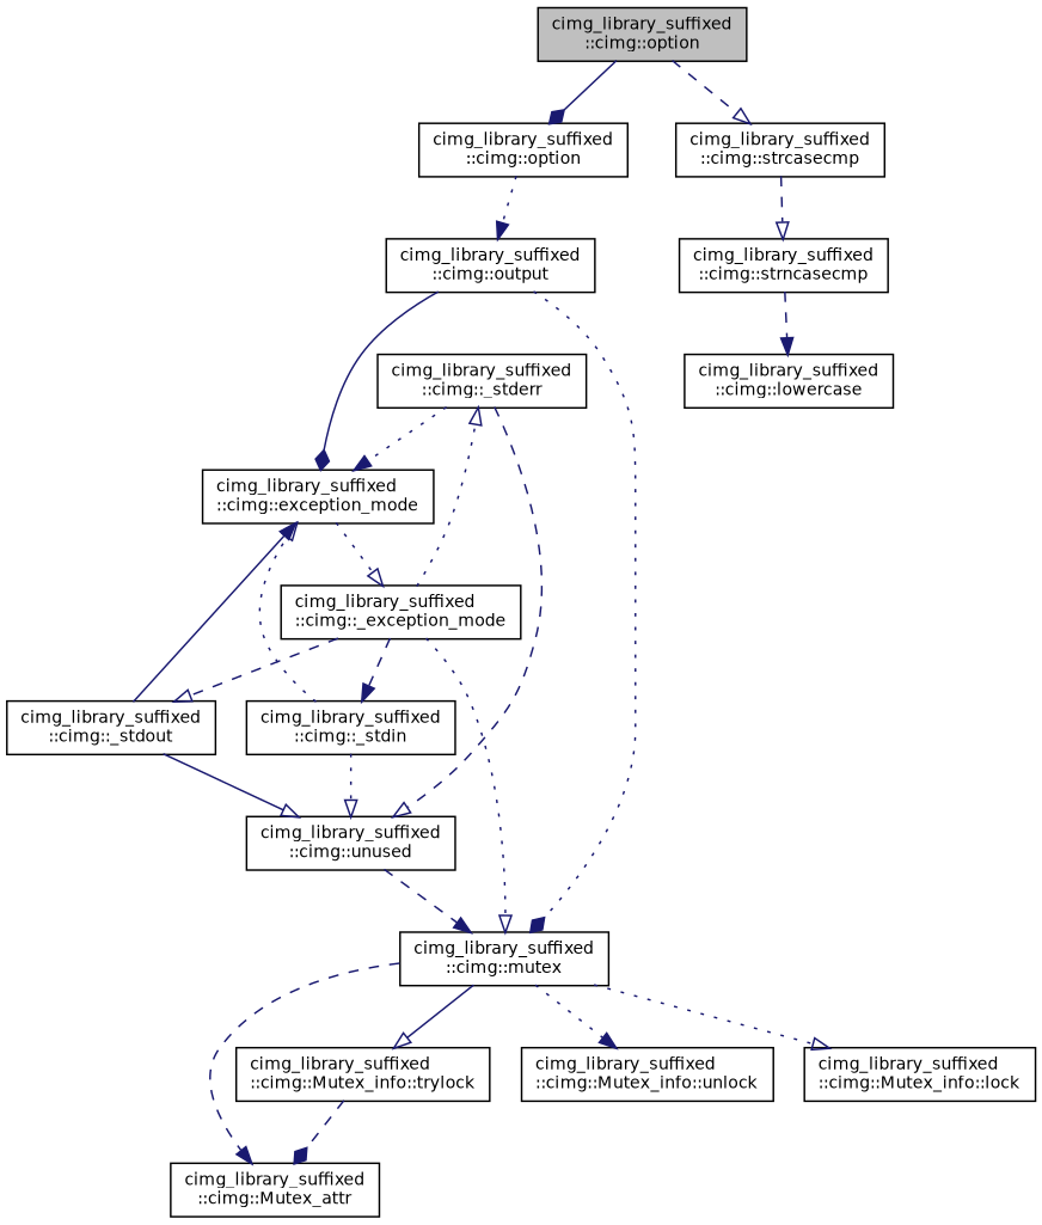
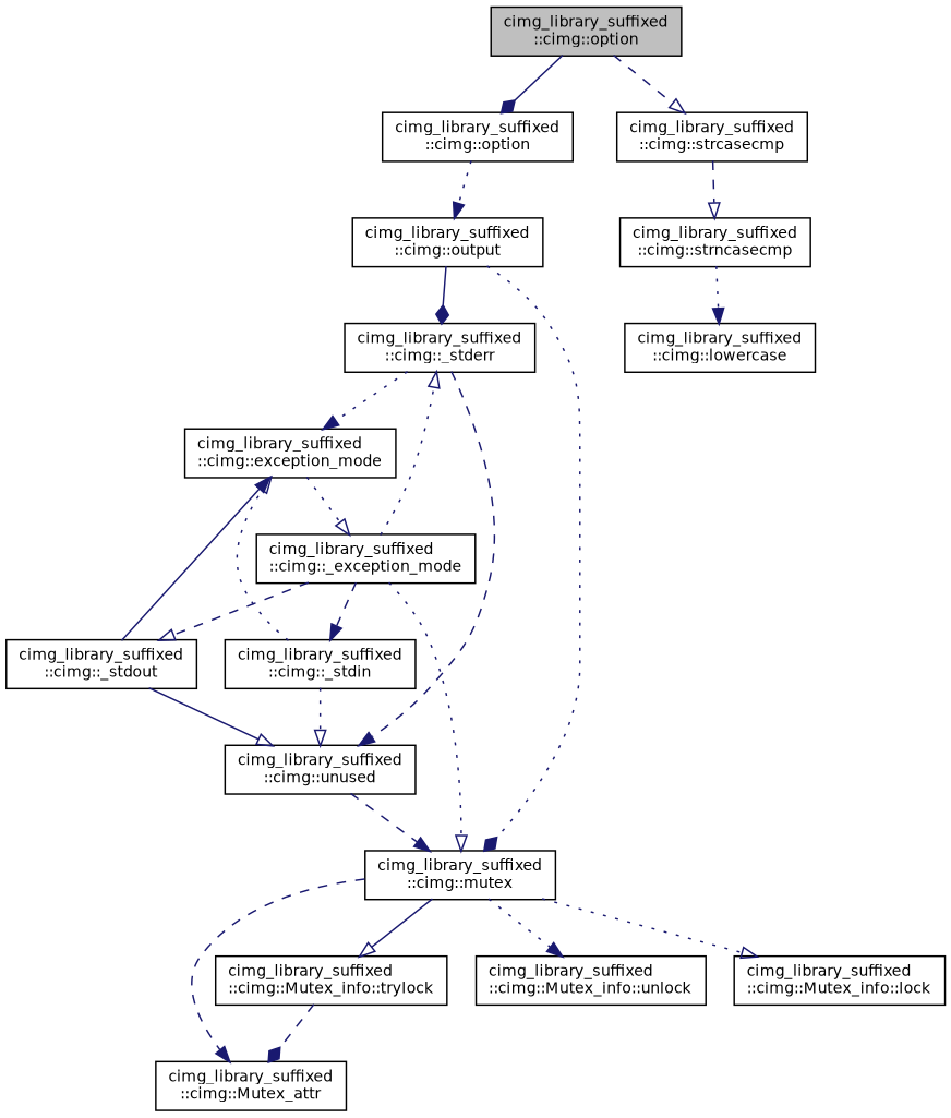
  digraph {
    rankdir=TB
    node [color=black fillcolor=white fontname=Helvetica fontsize=10 shape=record style=filled]
    edge [arrowhead=onormal color=midnightblue fontname=Helvetica fontsize=10 labelfontname=Helvetica labelfontsize=10 style=dotted]
    n1 [fillcolor=grey75 fontcolor=black height=0.2 label="cimg_library_suffixed\l::cimg::option" width=0.4]
    n2 [height=0.2 label="cimg_library_suffixed\l::cimg::option" width=0.4]
    n3 [height=0.2 label="cimg_library_suffixed\l::cimg::strcasecmp" width=0.4]
    n4 [height=0.2 label="cimg_library_suffixed\l::cimg::output" width=0.4]
    n5 [height=0.2 label="cimg_library_suffixed\l::cimg::strncasecmp" width=0.4]
    n6 [height=0.2 label="cimg_library_suffixed\l::cimg::mutex" width=0.4]
    n7 [height=0.2 label="cimg_library_suffixed\l::cimg::_stderr" width=0.4]
    n8 [height=0.2 label="cimg_library_suffixed\l::cimg::Mutex_attr" width=0.4]
    n9 [height=0.2 label="cimg_library_suffixed\l::cimg::Mutex_info::unlock" width=0.4]
    n10 [height=0.2 label="cimg_library_suffixed\l::cimg::Mutex_info::lock" width=0.4]
    n11 [height=0.2 label="cimg_library_suffixed\l::cimg::Mutex_info::trylock" width=0.4]
    n12 [height=0.2 label="cimg_library_suffixed\l::cimg::unused" width=0.4]
    n13 [height=0.2 label="cimg_library_suffixed\l::cimg::exception_mode" width=0.4]
    n14 [height=0.2 label="cimg_library_suffixed\l::cimg::_exception_mode" width=0.4]
    n15 [height=0.2 label="cimg_library_suffixed\l::cimg::_stdin" width=0.4]
    n16 [height=0.2 label="cimg_library_suffixed\l::cimg::_stdout" width=0.4]
    n17 [height=0.2 label="cimg_library_suffixed\l::cimg::lowercase" width=0.4]
    n1 -> n2 [arrowhead=diamond style=solid]
    n1 -> n3 [style=dashed]
    n2 -> n4 [arrowhead=normal]
    n3 -> n5 [style=dashed]
    n4 -> n6 [arrowhead=diamond]
-   n4 -> n13 [arrowhead=diamond style=solid]
-   n5 -> n17 [arrowhead=normal style=dashed]
+   n4 -> n7 [arrowhead=diamond style=solid]
+   n5 -> n17 [arrowhead=normal]
    n6 -> n8 [arrowhead=normal style=dashed]
    n6 -> n9 [arrowhead=normal]
    n6 -> n10
    n6 -> n11 [style=solid]
-   n7 -> n12 [style=dashed]
+   n7 -> n12 [arrowhead=normal style=dashed]
    n7 -> n13 [arrowhead=normal]
    n11 -> n8 [arrowhead=diamond style=dashed]
    n12 -> n6 [arrowhead=normal style=dashed]
    n13 -> n14
    n14 -> n6
    n14 -> n7
    n14 -> n15 [arrowhead=normal style=dashed]
    n14 -> n16 [style=dashed]
    n15 -> n12
    n15 -> n13
    n16 -> n12 [style=solid]
    n16 -> n13 [arrowhead=normal style=solid]
  }
